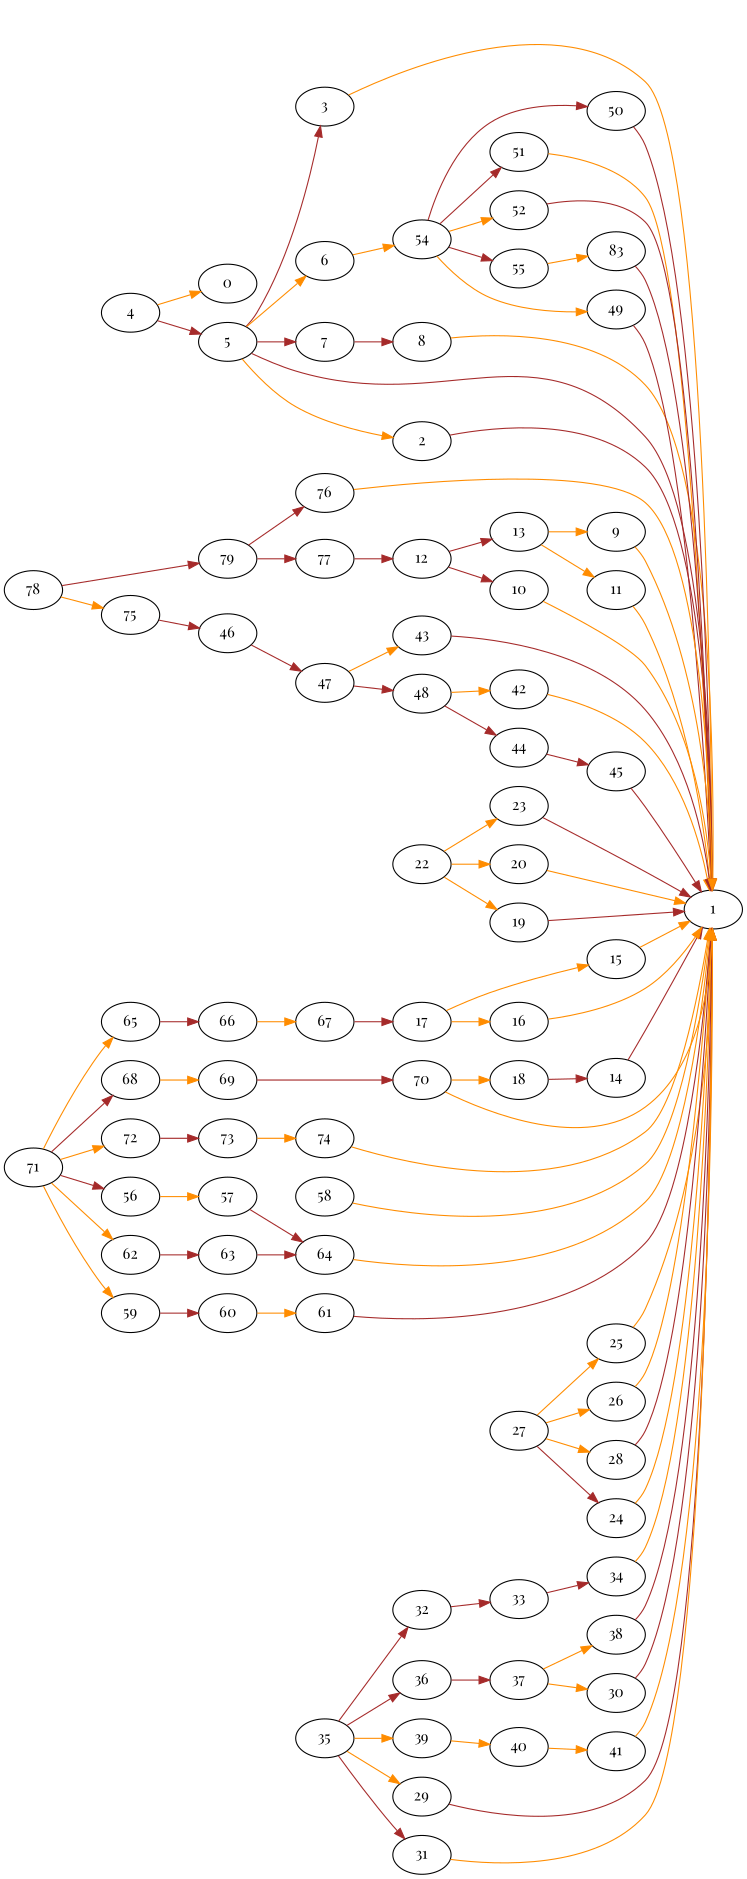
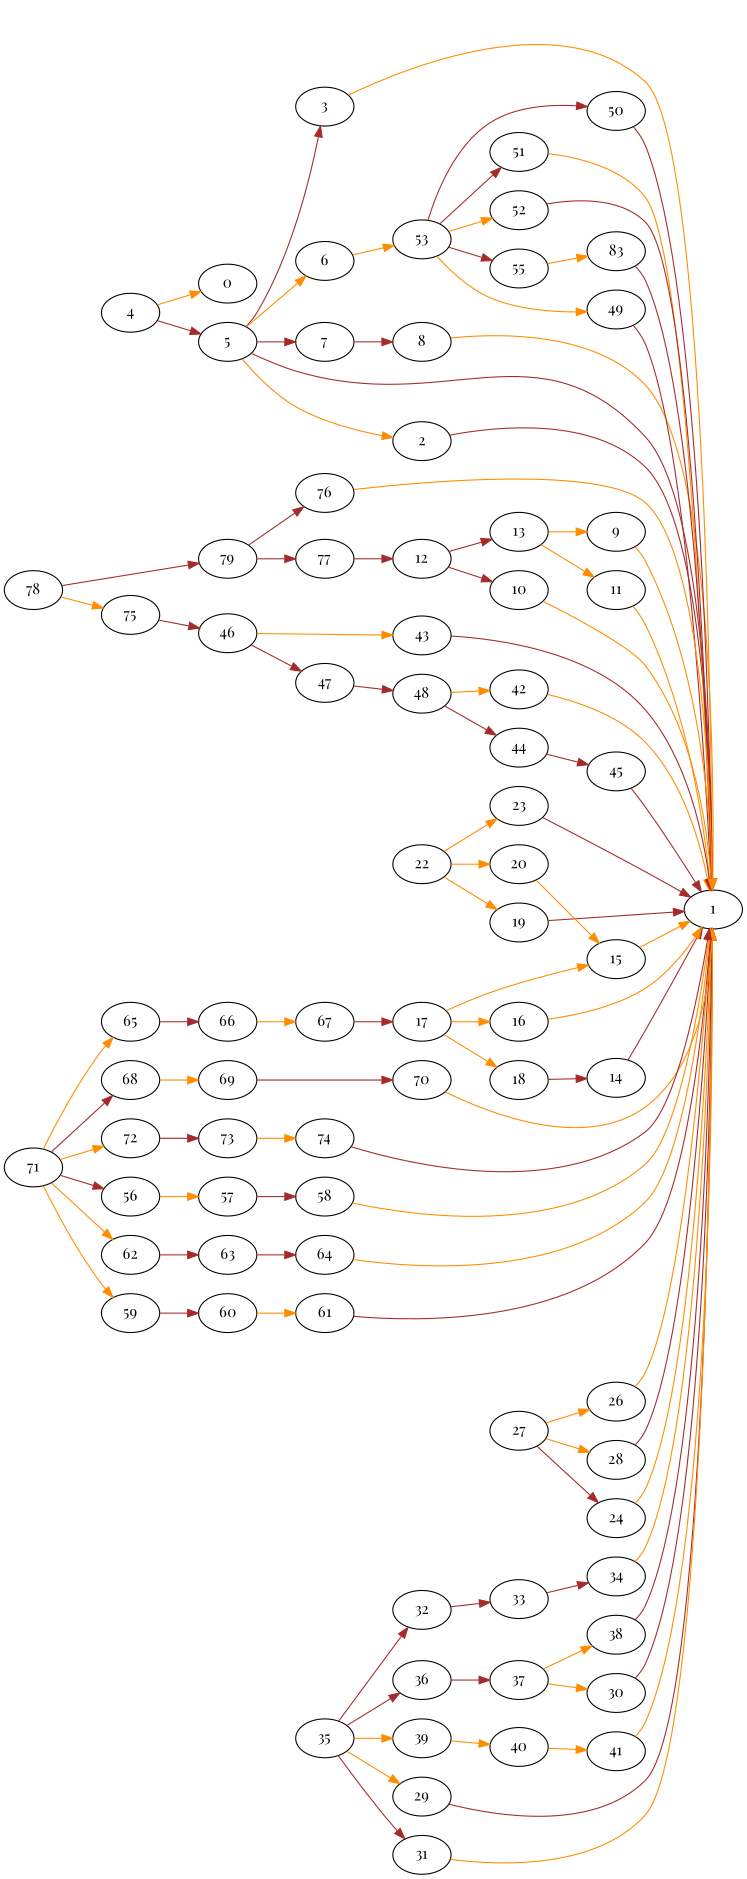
  strict digraph {
    fontname="Playfair Display"
    rankdir=LR
    node [exec=180 fontname="Playfair Display"]
    edge [color=darkorange comm=17 fontname="Playfair Display"]
    0 [exec=160]
    1 [exec=150]
    2
    3 [exec=145]
    4 [exec=189]
    5 [exec=163]
    6 [exec=178]
    7 [exec=118]
-   54 [exec=74]
+   54 [exec=74 label=53]
    8 [exec=59]
    49 [exec=114]
    50 [exec=58]
    51 [exec=83]
    52 [exec=91]
    55 [exec=166]
    9 [exec=95]
    10 [exec=133]
    11 [exec=94]
    12 [exec=84]
    13
    14 [exec=119]
    15 [exec=108]
    16 [exec=77]
    17 [exec=183]
    18 [exec=84]
    19 [exec=142]
    20 [exec=94]
    22 [exec=56]
    23 [exec=71]
    24 [exec=183]
-   25 [exec=50]
    26 [exec=148]
    27 [exec=200]
    28 [exec=61]
    29 [exec=123]
    30 [exec=136]
    31 [exec=175]
    32 [exec=57]
    33 [exec=128]
    34 [exec=164]
    35 [exec=191]
    36 [exec=61]
    39 [exec=89]
    37 [exec=117]
    40 [exec=171]
    38 [exec=152]
    41 [exec=107]
    42 [exec=174]
    43 [exec=181]
    44 [exec=133]
    45 [exec=86]
    46 [exec=137]
    47 [exec=116]
    48 [exec=117]
    n55 [exec=93 label=83]
    56 [exec=115]
    57 [exec=158]
    58 [exec=121]
    59 [exec=184]
    60 [exec=51]
    61 [exec=88]
    62 [exec=59]
    63 [exec=148]
    64 [exec=154]
    65 [exec=91]
    66 [exec=78]
    67 [exec=181]
    68 [exec=72]
    69 [exec=111]
    70 [exec=76]
    71 [exec=75]
    72 [exec=55]
    73 [exec=96]
    74 [exec=109]
    75 [exec=166]
    76 [exec=129]
    77 [exec=187]
    78 [exec=147]
    79 [exec=104]
    2 -> 1 [color=brown comm=14]
    3 -> 1
    4 -> 0 [comm=15]
    4 -> 5 [color=brown comm=12]
    5 -> 1 [color=brown comm=10]
    5 -> 2 [comm=14]
    5 -> 3 [color=brown comm=8]
    5 -> 6 [comm=19]
    5 -> 7 [color=brown comm=9]
    6 -> 54 [comm=18]
    7 -> 8 [color=brown comm=8]
    54 -> 49 [comm=19]
    54 -> 50 [color=brown comm=5]
    54 -> 51 [color=brown comm=7]
    54 -> 52 [comm=16]
    54 -> 55 [color=brown comm=13]
    8 -> 1 [comm=15]
    49 -> 1 [color=brown comm=20]
    50 -> 1 [color=brown comm=7]
    51 -> 1 [comm=20]
    52 -> 1 [color=brown comm=15]
    55 -> n55 [comm=10]
    9 -> 1 [comm=12]
    10 -> 1 [comm=13]
    11 -> 1 [comm=10]
    12 -> 10 [color=brown comm=19]
    12 -> 13 [color=brown comm=10]
    13 -> 9 [comm=12]
    13 -> 11
    14 -> 1 [color=brown comm=16]
    15 -> 1 [comm=9]
    16 -> 1 [comm=19]
    17 -> 15 [comm=5]
    17 -> 16
-   70 -> 18 [comm=19]
+   17 -> 18 [comm=19]
    18 -> 14 [color=brown comm=10]
    19 -> 1 [color=brown]
-   20 -> 1 [comm=6]
+   20 -> 15 [comm=6]
    22 -> 19
    22 -> 20 [comm=13]
    22 -> 23 [comm=13]
    23 -> 1 [color=brown comm=20]
    24 -> 1 [comm=16]
-   25 -> 1 [comm=15]
    26 -> 1 [comm=7]
    27 -> 24 [color=brown comm=11]
-   27 -> 25
    27 -> 26
    27 -> 28 [comm=12]
    28 -> 1 [color=brown comm=5]
    29 -> 1 [color=brown comm=15]
    30 -> 1 [color=brown comm=19]
    31 -> 1 [comm=19]
    32 -> 33 [color=brown comm=10]
    33 -> 34 [color=brown comm=8]
    34 -> 1 [comm=5]
    35 -> 29 [comm=11]
    35 -> 31 [color=brown]
    35 -> 32 [color=brown comm=11]
    35 -> 36 [color=brown]
    35 -> 39 [comm=8]
    36 -> 37 [color=brown]
    39 -> 40 [comm=20]
    37 -> 30 [comm=13]
    37 -> 38 [comm=11]
    40 -> 41 [comm=9]
    38 -> 1 [color=brown comm=11]
    41 -> 1 [comm=5]
    42 -> 1 [comm=18]
    43 -> 1 [color=brown comm=20]
    44 -> 45 [color=brown comm=13]
    45 -> 1 [color=brown comm=10]
    46 -> 47 [color=brown comm=19]
-   47 -> 43 [comm=7]
+   46 -> 43 [comm=7]
    47 -> 48 [color=brown comm=11]
    48 -> 42 [comm=16]
    48 -> 44 [color=brown comm=5]
    n55 -> 1 [color=brown comm=19]
    56 -> 57
-   57 -> 64 [color=brown comm=13]
+   57 -> 58 [color=brown comm=13]
    58 -> 1 [comm=9]
    59 -> 60 [color=brown comm=6]
    60 -> 61 [comm=10]
    61 -> 1 [color=brown comm=20]
    62 -> 63 [color=brown]
    63 -> 64 [color=brown comm=19]
    64 -> 1 [comm=14]
    65 -> 66 [color=brown comm=9]
    66 -> 67 [comm=5]
    67 -> 17 [color=brown comm=14]
    68 -> 69 [comm=19]
    69 -> 70 [color=brown comm=5]
    70 -> 1 [comm=16]
    71 -> 56 [color=brown]
    71 -> 59 [comm=19]
    71 -> 62 [comm=11]
    71 -> 65 [comm=14]
    71 -> 68 [color=brown comm=20]
    71 -> 72 [comm=6]
    72 -> 73 [color=brown comm=9]
    73 -> 74 [comm=20]
-   74 -> 1 [comm=14]
+   74 -> 1 [color=brown comm=14]
    75 -> 46 [color=brown comm=7]
    76 -> 1 [comm=13]
    77 -> 12 [color=brown comm=15]
    78 -> 75 [comm=15]
    78 -> 79 [color=brown comm=14]
    79 -> 76 [color=brown comm=14]
    79 -> 77 [color=brown]
  }
